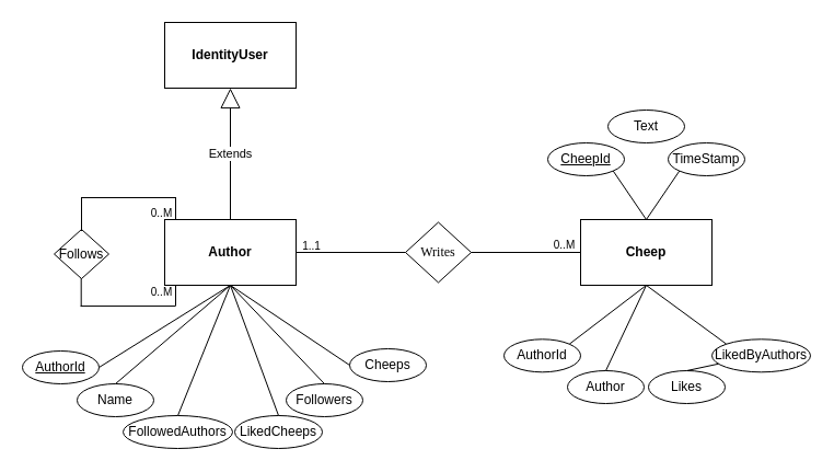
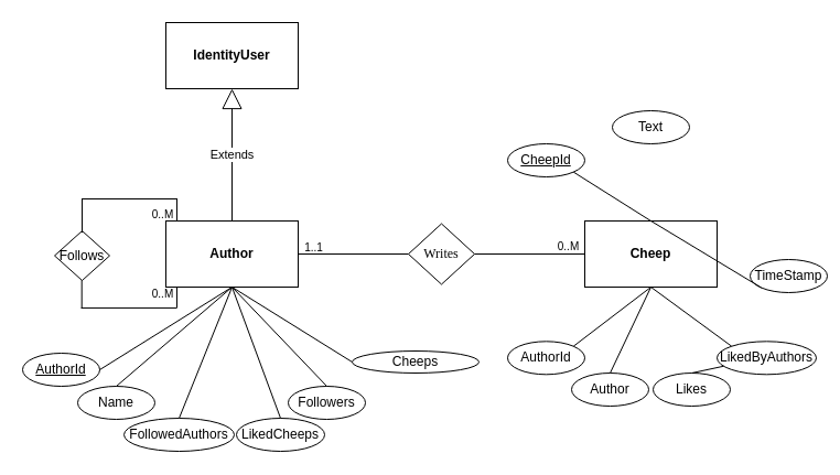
  <mxCell id="0" />
  <mxCell id="1" parent="0" />
  <mxCell id="2" value="&lt;b style=&quot;&quot;&gt;Author&lt;/b&gt;" style="rounded=0;whiteSpace=wrap;html=1;" parent="1" vertex="1"><mxGeometry x="150" y="200" width="120" height="60" as="geometry" /></mxCell>
  <mxCell id="3" value="&lt;font face=&quot;Times New Roman&quot;&gt;Writes&lt;/font&gt;" style="rhombus;whiteSpace=wrap;html=1;" parent="1" vertex="1"><mxGeometry x="370" y="202.5" width="60" height="55" as="geometry" /></mxCell>
  <mxCell id="4" value="&lt;font face=&quot;Helvetica&quot;&gt;&lt;b&gt;Cheep&lt;/b&gt;&lt;/font&gt;" style="rounded=0;whiteSpace=wrap;html=1;" parent="1" vertex="1"><mxGeometry x="530" y="200" width="120" height="60" as="geometry" /></mxCell>
  <mxCell id="5" value="" style="endArrow=none;html=1;rounded=0;entryX=0;entryY=0.5;entryDx=0;entryDy=0;exitX=1;exitY=0.5;exitDx=0;exitDy=0;" parent="1" source="2" target="3" edge="1"><mxGeometry width="50" height="50" relative="1" as="geometry"><mxPoint x="230" y="340" as="sourcePoint" /><mxPoint x="300" y="270" as="targetPoint" /></mxGeometry></mxCell>
  <mxCell id="6" value="" style="endArrow=none;html=1;rounded=0;entryX=0;entryY=0.5;entryDx=0;entryDy=0;" parent="1" source="3" target="4" edge="1"><mxGeometry width="50" height="50" relative="1" as="geometry"><mxPoint x="230" y="340" as="sourcePoint" /><mxPoint x="455" y="230" as="targetPoint" /></mxGeometry></mxCell>
  <mxCell id="7" value="&lt;u&gt;&lt;font face=&quot;Helvetica&quot;&gt;AuthorId&lt;/font&gt;&lt;/u&gt;" style="ellipse;whiteSpace=wrap;html=1;" parent="1" vertex="1"><mxGeometry x="20" y="320" width="70" height="30" as="geometry" /></mxCell>
  <mxCell id="8" value="Name" style="ellipse;whiteSpace=wrap;html=1;" parent="1" vertex="1"><mxGeometry x="70" y="350" width="70" height="30" as="geometry" /></mxCell>
  <mxCell id="9" value="&lt;font face=&quot;Helvetica&quot;&gt;Extends&lt;/font&gt;" style="endArrow=block;endSize=16;endFill=0;html=1;rounded=0;exitX=0.5;exitY=0;exitDx=0;exitDy=0;" parent="1" source="2" edge="1"><mxGeometry width="160" relative="1" as="geometry"><mxPoint x="170" y="390" as="sourcePoint" /><mxPoint x="210" y="80" as="targetPoint" /></mxGeometry></mxCell>
  <mxCell id="10" value="&lt;b&gt;IdentityUser&lt;/b&gt;" style="rounded=0;whiteSpace=wrap;html=1;" parent="1" vertex="1"><mxGeometry x="150" y="20" width="120" height="60" as="geometry" /></mxCell>
  <mxCell id="11" value="&lt;font face=&quot;Helvetica&quot;&gt;FollowedAuthors&lt;/font&gt;" style="ellipse;whiteSpace=wrap;html=1;" parent="1" vertex="1"><mxGeometry x="112" y="379" width="100" height="30" as="geometry" /></mxCell>
- <mxCell id="12" value="&lt;font face=&quot;Helvetica&quot;&gt;Cheeps&lt;/font&gt;" style="ellipse;whiteSpace=wrap;html=1;" parent="1" vertex="1"><mxGeometry x="319" y="318" width="70" height="30" as="geometry" /></mxCell>
+ <mxCell id="12" value="&lt;font face=&quot;Helvetica&quot;&gt;Cheeps&lt;/font&gt;" style="ellipse;whiteSpace=wrap;html=1;" parent="1" vertex="1"><mxGeometry x="319" y="318" width="115" height="20" as="geometry" /></mxCell>
  <mxCell id="13" value="&lt;font face=&quot;Helvetica&quot;&gt;Followers&lt;/font&gt;" style="ellipse;whiteSpace=wrap;html=1;" parent="1" vertex="1"><mxGeometry x="261" y="350" width="70" height="30" as="geometry" /></mxCell>
  <mxCell id="14" value="&lt;font face=&quot;Helvetica&quot;&gt;LikedCheeps&lt;/font&gt;" style="ellipse;whiteSpace=wrap;html=1;" parent="1" vertex="1"><mxGeometry x="214" y="379" width="80" height="30" as="geometry" /></mxCell>
  <mxCell id="15" value="" style="endArrow=none;html=1;rounded=0;exitX=1;exitY=0.5;exitDx=0;exitDy=0;entryX=0.5;entryY=1;entryDx=0;entryDy=0;" parent="1" source="7" target="2" edge="1"><mxGeometry width="50" height="50" relative="1" as="geometry"><mxPoint x="100" y="310" as="sourcePoint" /><mxPoint x="150" y="260" as="targetPoint" /></mxGeometry></mxCell>
  <mxCell id="16" value="" style="endArrow=none;html=1;rounded=0;exitX=0.5;exitY=0;exitDx=0;exitDy=0;" parent="1" source="8" edge="1"><mxGeometry width="50" height="50" relative="1" as="geometry"><mxPoint x="100" y="315" as="sourcePoint" /><mxPoint x="210" y="260" as="targetPoint" /></mxGeometry></mxCell>
  <mxCell id="17" value="" style="endArrow=none;html=1;rounded=0;exitX=0.5;exitY=0;exitDx=0;exitDy=0;entryX=0.5;entryY=1;entryDx=0;entryDy=0;" parent="1" source="11" target="2" edge="1"><mxGeometry width="50" height="50" relative="1" as="geometry"><mxPoint x="115" y="360" as="sourcePoint" /><mxPoint x="190" y="270" as="targetPoint" /></mxGeometry></mxCell>
  <mxCell id="18" value="" style="endArrow=none;html=1;rounded=0;exitX=0.5;exitY=0;exitDx=0;exitDy=0;" parent="1" source="14" edge="1"><mxGeometry width="50" height="50" relative="1" as="geometry"><mxPoint x="172" y="389" as="sourcePoint" /><mxPoint x="210" y="260" as="targetPoint" /></mxGeometry></mxCell>
  <mxCell id="19" value="" style="endArrow=none;html=1;rounded=0;exitX=0.5;exitY=0;exitDx=0;exitDy=0;entryX=0.5;entryY=1;entryDx=0;entryDy=0;" parent="1" source="13" target="2" edge="1"><mxGeometry width="50" height="50" relative="1" as="geometry"><mxPoint x="264" y="389" as="sourcePoint" /><mxPoint x="220" y="270" as="targetPoint" /></mxGeometry></mxCell>
  <mxCell id="20" value="" style="endArrow=none;html=1;rounded=0;exitX=0;exitY=0.5;exitDx=0;exitDy=0;" parent="1" source="12" edge="1"><mxGeometry width="50" height="50" relative="1" as="geometry"><mxPoint x="305" y="350" as="sourcePoint" /><mxPoint x="210" y="260" as="targetPoint" /></mxGeometry></mxCell>
  <mxCell id="21" value="&lt;font face=&quot;Helvetica&quot;&gt;Follows&lt;/font&gt;" style="rhombus;whiteSpace=wrap;html=1;" parent="1" vertex="1"><mxGeometry x="49" y="209" width="50" height="45" as="geometry" /></mxCell>
  <mxCell id="22" value="" style="shape=partialRectangle;whiteSpace=wrap;html=1;bottom=0;right=0;fillColor=none;" parent="1" vertex="1"><mxGeometry x="74" y="180" width="86" height="30" as="geometry" /></mxCell>
  <mxCell id="23" value="" style="shape=partialRectangle;whiteSpace=wrap;html=1;bottom=0;right=0;fillColor=none;rotation=-90;" parent="1" vertex="1"><mxGeometry x="104.07" y="223.81" width="24.77" height="85.5" as="geometry" /></mxCell>
  <mxCell id="24" value="" style="endArrow=none;html=1;rounded=0;entryX=1;entryY=0;entryDx=0;entryDy=0;" parent="1" target="22" edge="1"><mxGeometry width="50" height="50" relative="1" as="geometry"><mxPoint x="160" y="200" as="sourcePoint" /><mxPoint x="600" y="180" as="targetPoint" /></mxGeometry></mxCell>
  <mxCell id="25" value="" style="endArrow=none;html=1;rounded=0;entryX=1;entryY=0;entryDx=0;entryDy=0;" parent="1" edge="1"><mxGeometry width="50" height="50" relative="1" as="geometry"><mxPoint x="160" y="279" as="sourcePoint" /><mxPoint x="160" y="260" as="targetPoint" /></mxGeometry></mxCell>
  <mxCell id="26" value="&lt;font face=&quot;Helvetica&quot; style=&quot;font-size: 10px;&quot;&gt;0..M&lt;/font&gt;" style="text;html=1;align=center;verticalAlign=middle;resizable=0;points=[];autosize=1;strokeColor=none;fillColor=none;" parent="1" vertex="1"><mxGeometry x="495" y="208" width="40" height="30" as="geometry" /></mxCell>
  <mxCell id="27" value="&lt;font face=&quot;Helvetica&quot; style=&quot;font-size: 10px;&quot;&gt;1..1&lt;/font&gt;" style="text;html=1;align=center;verticalAlign=middle;resizable=0;points=[];autosize=1;strokeColor=none;fillColor=none;" parent="1" vertex="1"><mxGeometry x="264" y="209" width="40" height="30" as="geometry" /></mxCell>
  <mxCell id="28" value="&lt;font face=&quot;Helvetica&quot; style=&quot;font-size: 10px;&quot;&gt;0..M&lt;/font&gt;" style="text;html=1;align=center;verticalAlign=middle;resizable=0;points=[];autosize=1;strokeColor=none;fillColor=none;" parent="1" vertex="1"><mxGeometry x="127" y="179" width="40" height="30" as="geometry" /></mxCell>
  <mxCell id="29" value="&lt;font face=&quot;Helvetica&quot; style=&quot;font-size: 10px;&quot;&gt;0..M&lt;/font&gt;" style="text;html=1;align=center;verticalAlign=middle;resizable=0;points=[];autosize=1;strokeColor=none;fillColor=none;" parent="1" vertex="1"><mxGeometry x="127" y="251" width="40" height="30" as="geometry" /></mxCell>
  <mxCell id="30" value="&lt;font face=&quot;Helvetica&quot;&gt;AuthorId&lt;/font&gt;" style="ellipse;whiteSpace=wrap;html=1;" parent="1" vertex="1"><mxGeometry x="460" y="309.31" width="70" height="30" as="geometry" /></mxCell>
  <mxCell id="31" value="&lt;font face=&quot;Helvetica&quot;&gt;Author&lt;/font&gt;" style="ellipse;whiteSpace=wrap;html=1;" parent="1" vertex="1"><mxGeometry x="518" y="338" width="70" height="30" as="geometry" /></mxCell>
  <mxCell id="32" value="Likes" style="ellipse;whiteSpace=wrap;html=1;" parent="1" vertex="1"><mxGeometry x="592" y="338" width="70" height="30" as="geometry" /></mxCell>
  <mxCell id="33" value="&lt;font face=&quot;Helvetica&quot;&gt;LikedByAuthors&lt;/font&gt;" style="ellipse;whiteSpace=wrap;html=1;" parent="1" vertex="1"><mxGeometry x="650" y="309.31" width="90" height="30" as="geometry" /></mxCell>
- <mxCell id="34" value="&lt;u&gt;&lt;font face=&quot;Helvetica&quot;&gt;CheepId&lt;/font&gt;&lt;/u&gt;" style="ellipse;whiteSpace=wrap;html=1;" parent="1" vertex="1"><mxGeometry x="500" y="130" width="70" height="30" as="geometry" /></mxCell>
+ <mxCell id="34" value="&lt;u&gt;&lt;font face=&quot;Helvetica&quot;&gt;CheepId&lt;/font&gt;&lt;/u&gt;" style="ellipse;whiteSpace=wrap;html=1;" parent="1" vertex="1"><mxGeometry x="460" y="130" width="70" height="30" as="geometry" /></mxCell>
  <mxCell id="35" value="Text" style="ellipse;whiteSpace=wrap;html=1;" parent="1" vertex="1"><mxGeometry x="555" y="100" width="70" height="30" as="geometry" /></mxCell>
- <mxCell id="36" value="&lt;font face=&quot;Helvetica&quot;&gt;TimeStamp&lt;/font&gt;" style="ellipse;whiteSpace=wrap;html=1;" parent="1" vertex="1"><mxGeometry x="610" y="130" width="70" height="30" as="geometry" /></mxCell>
+ <mxCell id="36" value="&lt;font face=&quot;Helvetica&quot;&gt;TimeStamp&lt;/font&gt;" style="ellipse;whiteSpace=wrap;html=1;" parent="1" vertex="1"><mxGeometry x="680" y="235" width="70" height="30" as="geometry" /></mxCell>
  <mxCell id="37" value="" style="endArrow=none;html=1;rounded=0;entryX=1;entryY=1;entryDx=0;entryDy=0;exitX=0.5;exitY=0;exitDx=0;exitDy=0;" parent="1" source="4" target="34" edge="1"><mxGeometry width="50" height="50" relative="1" as="geometry"><mxPoint x="590" y="210" as="sourcePoint" /><mxPoint x="750" y="240" as="targetPoint" /></mxGeometry></mxCell>
  <mxCell id="38" value="" style="endArrow=none;html=1;rounded=0;entryX=0;entryY=1;entryDx=0;entryDy=0;exitX=0.5;exitY=0;exitDx=0;exitDy=0;" parent="1" source="4" target="36" edge="1"><mxGeometry width="50" height="50" relative="1" as="geometry"><mxPoint x="700" y="290" as="sourcePoint" /><mxPoint x="750" y="240" as="targetPoint" /></mxGeometry></mxCell>
  <mxCell id="39" value="" style="endArrow=none;html=1;rounded=0;exitX=1;exitY=0;exitDx=0;exitDy=0;entryX=0.5;entryY=1;entryDx=0;entryDy=0;" parent="1" source="30" target="4" edge="1"><mxGeometry width="50" height="50" relative="1" as="geometry"><mxPoint x="700" y="290" as="sourcePoint" /><mxPoint x="750" y="240" as="targetPoint" /></mxGeometry></mxCell>
  <mxCell id="40" value="" style="endArrow=none;html=1;rounded=0;exitX=0.5;exitY=0;exitDx=0;exitDy=0;entryX=0.5;entryY=1;entryDx=0;entryDy=0;" parent="1" source="31" target="4" edge="1"><mxGeometry width="50" height="50" relative="1" as="geometry"><mxPoint x="700" y="290" as="sourcePoint" /><mxPoint x="750" y="240" as="targetPoint" /></mxGeometry></mxCell>
  <mxCell id="41" value="" style="endArrow=none;html=1;rounded=0;exitX=0.5;exitY=0;exitDx=0;exitDy=0;" parent="1" source="32" target="33" edge="1"><mxGeometry width="50" height="50" relative="1" as="geometry"><mxPoint x="700" y="290" as="sourcePoint" /><mxPoint x="750" y="240" as="targetPoint" /></mxGeometry></mxCell>
  <mxCell id="42" value="" style="endArrow=none;html=1;rounded=0;exitX=0;exitY=0;exitDx=0;exitDy=0;entryX=0.5;entryY=1;entryDx=0;entryDy=0;" parent="1" source="33" target="4" edge="1"><mxGeometry width="50" height="50" relative="1" as="geometry"><mxPoint x="700" y="290" as="sourcePoint" /><mxPoint x="750" y="240" as="targetPoint" /></mxGeometry></mxCell>
